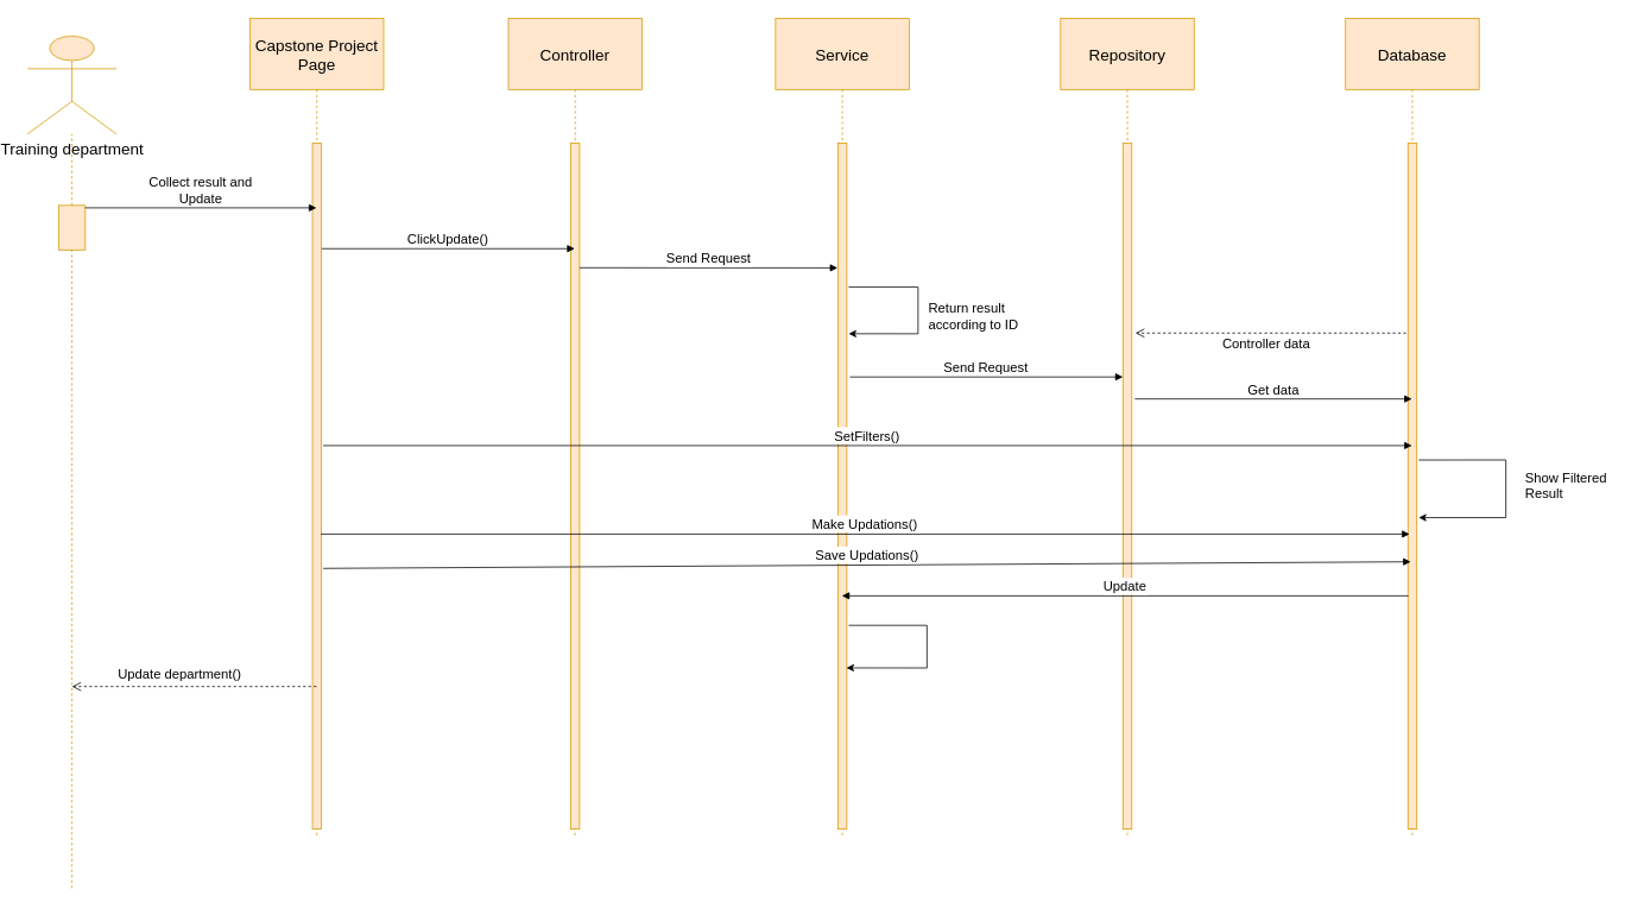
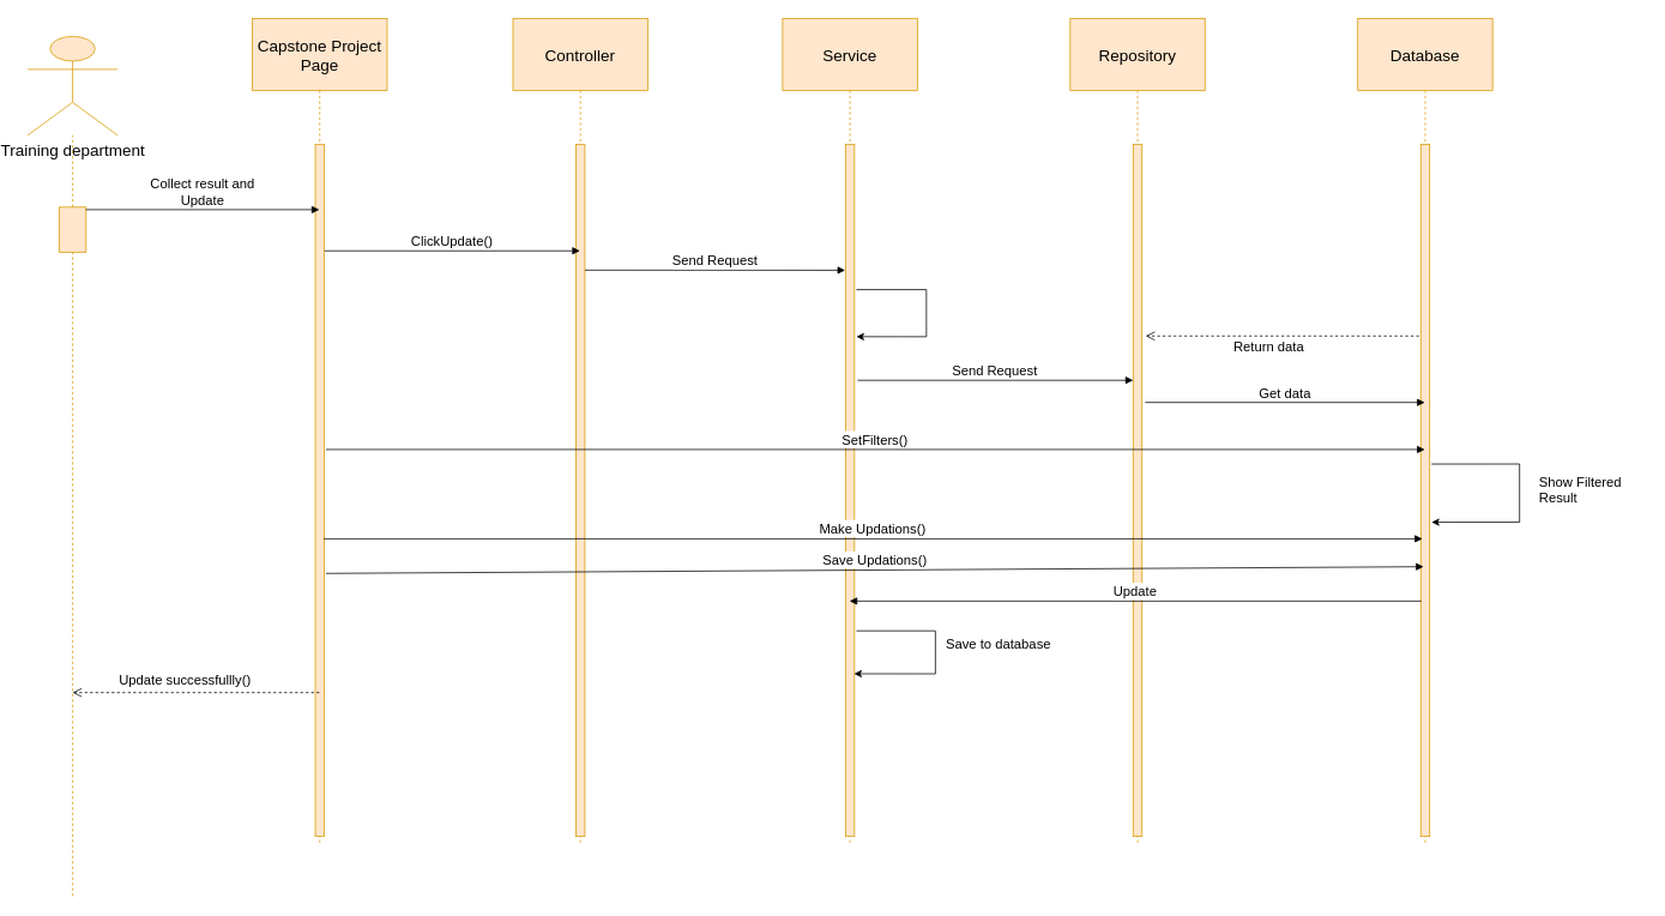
  <mxCell id="0" />
  <mxCell id="1" parent="0" />
  <mxCell id="2" value="&lt;font style=&quot;font-size: 18px&quot;&gt;Training department&lt;br&gt;&lt;/font&gt;" style="shape=umlActor;verticalLabelPosition=bottom;verticalAlign=top;html=1;outlineConnect=0;fillColor=#ffe6cc;strokeColor=#d79b00;" parent="1" vertex="1"><mxGeometry x="20" y="40" width="100" height="110" as="geometry" /></mxCell>
  <mxCell id="3" value="" style="endArrow=none;dashed=1;html=1;fillColor=#ffe6cc;strokeColor=#d79b00;" parent="1" source="4" target="2" edge="1"><mxGeometry width="50" height="50" relative="1" as="geometry"><mxPoint x="70" y="996.4" as="sourcePoint" /><mxPoint x="850" y="400" as="targetPoint" /></mxGeometry></mxCell>
  <mxCell id="4" value="" style="rounded=0;whiteSpace=wrap;html=1;fillColor=#ffe6cc;strokeColor=#d79b00;" parent="1" vertex="1"><mxGeometry x="55" y="230" width="30" height="50" as="geometry" /></mxCell>
  <mxCell id="5" value="" style="endArrow=none;dashed=1;html=1;fillColor=#ffe6cc;strokeColor=#d79b00;" parent="1" target="4" edge="1"><mxGeometry width="50" height="50" relative="1" as="geometry"><mxPoint x="70" y="996.4" as="sourcePoint" /><mxPoint x="70" y="130" as="targetPoint" /></mxGeometry></mxCell>
  <mxCell id="6" value="Capstone Project&#10;Page" style="shape=umlLifeline;perimeter=lifelinePerimeter;container=1;collapsible=0;recursiveResize=0;rounded=0;shadow=0;strokeWidth=1;fillColor=#ffe6cc;strokeColor=#d79b00;size=80;fontSize=18;" parent="1" vertex="1"><mxGeometry x="270" y="20" width="150" height="920" as="geometry" /></mxCell>
  <mxCell id="7" value="" style="points=[];perimeter=orthogonalPerimeter;rounded=0;shadow=0;strokeWidth=1;fillColor=#ffe6cc;strokeColor=#d79b00;" parent="6" vertex="1"><mxGeometry x="70" y="140" width="10" height="770" as="geometry" /></mxCell>
  <mxCell id="8" value="Controller" style="shape=umlLifeline;perimeter=lifelinePerimeter;container=1;collapsible=0;recursiveResize=0;rounded=0;shadow=0;strokeWidth=1;fillColor=#ffe6cc;strokeColor=#d79b00;size=80;fontSize=18;" parent="1" vertex="1"><mxGeometry x="560" y="20" width="150" height="920" as="geometry" /></mxCell>
  <mxCell id="9" value="" style="points=[];perimeter=orthogonalPerimeter;rounded=0;shadow=0;strokeWidth=1;fillColor=#ffe6cc;strokeColor=#d79b00;" parent="8" vertex="1"><mxGeometry x="70" y="140" width="10" height="770" as="geometry" /></mxCell>
  <mxCell id="10" value="Service" style="shape=umlLifeline;perimeter=lifelinePerimeter;container=1;collapsible=0;recursiveResize=0;rounded=0;shadow=0;strokeWidth=1;fillColor=#ffe6cc;strokeColor=#d79b00;size=80;fontSize=18;" parent="1" vertex="1"><mxGeometry x="860" y="20" width="150" height="920" as="geometry" /></mxCell>
  <mxCell id="11" value="" style="points=[];perimeter=orthogonalPerimeter;rounded=0;shadow=0;strokeWidth=1;fillColor=#ffe6cc;strokeColor=#d79b00;" parent="10" vertex="1"><mxGeometry x="70" y="140" width="10" height="770" as="geometry" /></mxCell>
  <mxCell id="12" value="" style="edgeStyle=orthogonalEdgeStyle;rounded=0;orthogonalLoop=1;jettySize=auto;html=1;fontSize=10;exitX=1.212;exitY=0.21;exitDx=0;exitDy=0;exitPerimeter=0;entryX=1.212;entryY=0.278;entryDx=0;entryDy=0;entryPerimeter=0;" edge="1" parent="10" source="11" target="11"><mxGeometry relative="1" as="geometry"><mxPoint x="-735.29" y="238.87" as="sourcePoint" /><mxPoint x="82" y="300" as="targetPoint" /><Array as="points"><mxPoint x="160" y="302" /><mxPoint x="160" y="354" /></Array></mxGeometry></mxCell>
  <mxCell id="13" value="" style="edgeStyle=orthogonalEdgeStyle;rounded=0;orthogonalLoop=1;jettySize=auto;html=1;fontSize=10;exitX=1.212;exitY=0.703;exitDx=0;exitDy=0;exitPerimeter=0;entryX=0.956;entryY=0.765;entryDx=0;entryDy=0;entryPerimeter=0;" edge="1" parent="10" source="11" target="11"><mxGeometry relative="1" as="geometry"><mxPoint x="92.12" y="311.7" as="sourcePoint" /><mxPoint x="92.12" y="364.06" as="targetPoint" /><Array as="points"><mxPoint x="170" y="681" /><mxPoint x="170" y="729" /></Array></mxGeometry></mxCell>
  <mxCell id="14" value="Repository" style="shape=umlLifeline;perimeter=lifelinePerimeter;container=1;collapsible=0;recursiveResize=0;rounded=0;shadow=0;strokeWidth=1;fillColor=#ffe6cc;strokeColor=#d79b00;size=80;fontSize=18;" parent="1" vertex="1"><mxGeometry x="1180" y="20" width="150" height="920" as="geometry" /></mxCell>
  <mxCell id="15" value="" style="points=[];perimeter=orthogonalPerimeter;rounded=0;shadow=0;strokeWidth=1;fillColor=#ffe6cc;strokeColor=#d79b00;" parent="14" vertex="1"><mxGeometry x="70" y="140" width="10" height="770" as="geometry" /></mxCell>
  <mxCell id="16" value="Collect result and &#10;Update" style="verticalAlign=bottom;endArrow=block;shadow=0;strokeWidth=1;fontSize=15;exitX=0.994;exitY=0.055;exitDx=0;exitDy=0;exitPerimeter=0;" parent="1" source="4" target="6" edge="1"><mxGeometry relative="1" as="geometry"><mxPoint x="127" y="260" as="sourcePoint" /><mxPoint x="336.81" y="260.06" as="targetPoint" /></mxGeometry></mxCell>
  <mxCell id="17" value="ClickUpdate()" style="verticalAlign=bottom;endArrow=block;shadow=0;strokeWidth=1;fontSize=15;exitX=1.04;exitY=0.154;exitDx=0;exitDy=0;exitPerimeter=0;" parent="1" source="7" target="8" edge="1"><mxGeometry relative="1" as="geometry"><mxPoint x="350" y="258" as="sourcePoint" /><mxPoint x="346.81" y="270.06" as="targetPoint" /></mxGeometry></mxCell>
  <mxCell id="18" value="Send Request" style="verticalAlign=bottom;endArrow=block;shadow=0;strokeWidth=1;fontSize=15;entryX=-0.039;entryY=0.182;entryDx=0;entryDy=0;entryPerimeter=0;" parent="1" target="11" edge="1"><mxGeometry relative="1" as="geometry"><mxPoint x="640" y="300" as="sourcePoint" /><mxPoint x="637.21" y="267.79" as="targetPoint" /></mxGeometry></mxCell>
- <mxCell id="19" value="&lt;span style=&quot;color: rgb(0 , 0 , 0) ; font-family: &amp;#34;helvetica&amp;#34; ; font-size: 15px ; font-style: normal ; font-weight: 400 ; letter-spacing: normal ; text-align: center ; text-indent: 0px ; text-transform: none ; word-spacing: 0px ; background-color: rgb(255 , 255 , 255) ; display: inline ; float: none&quot;&gt;Update department()&lt;/span&gt;" style="text;whiteSpace=wrap;html=1;" parent="1" vertex="1"><mxGeometry x="120" y="740" width="240" height="30" as="geometry" /></mxCell>
+ <mxCell id="19" value="&lt;span style=&quot;color: rgb(0 , 0 , 0) ; font-family: &amp;#34;helvetica&amp;#34; ; font-size: 15px ; font-style: normal ; font-weight: 400 ; letter-spacing: normal ; text-align: center ; text-indent: 0px ; text-transform: none ; word-spacing: 0px ; background-color: rgb(255 , 255 , 255) ; display: inline ; float: none&quot;&gt;Update successfullly()&lt;/span&gt;" style="text;whiteSpace=wrap;html=1;" parent="1" vertex="1"><mxGeometry x="120" y="740" width="240" height="30" as="geometry" /></mxCell>
  <mxCell id="20" value="" style="verticalAlign=bottom;endArrow=open;dashed=1;endSize=8;shadow=0;strokeWidth=1;" parent="1" source="6" edge="1"><mxGeometry relative="1" as="geometry"><mxPoint x="70" y="770" as="targetPoint" /><mxPoint x="940" y="429" as="sourcePoint" /><Array as="points" /></mxGeometry></mxCell>
  <mxCell id="21" value="Database" style="shape=umlLifeline;perimeter=lifelinePerimeter;container=1;collapsible=0;recursiveResize=0;rounded=0;shadow=0;strokeWidth=1;fillColor=#ffe6cc;strokeColor=#d79b00;size=80;fontSize=18;" parent="1" vertex="1"><mxGeometry x="1500" y="20" width="150" height="920" as="geometry" /></mxCell>
  <mxCell id="22" value="" style="points=[];perimeter=orthogonalPerimeter;rounded=0;shadow=0;strokeWidth=1;fillColor=#ffe6cc;strokeColor=#d79b00;" parent="21" vertex="1"><mxGeometry x="70" y="140" width="10" height="770" as="geometry" /></mxCell>
  <mxCell id="23" value="" style="edgeStyle=orthogonalEdgeStyle;rounded=0;orthogonalLoop=1;jettySize=auto;html=1;fontSize=10;exitX=1.212;exitY=0.462;exitDx=0;exitDy=0;exitPerimeter=0;entryX=1.212;entryY=0.546;entryDx=0;entryDy=0;entryPerimeter=0;" edge="1" parent="21" source="22" target="22"><mxGeometry relative="1" as="geometry"><mxPoint x="-547.88" y="311.7" as="sourcePoint" /><mxPoint x="-547.88" y="364.06" as="targetPoint" /><Array as="points"><mxPoint x="180" y="496" /><mxPoint x="180" y="560" /></Array></mxGeometry></mxCell>
  <mxCell id="24" value="Get data" style="verticalAlign=bottom;endArrow=block;shadow=0;strokeWidth=1;fontSize=15;exitX=1.34;exitY=0.373;exitDx=0;exitDy=0;exitPerimeter=0;" parent="1" source="15" target="21" edge="1"><mxGeometry relative="1" as="geometry"><mxPoint x="955.21" y="349.41" as="sourcePoint" /><mxPoint x="1258.81" y="347.1" as="targetPoint" /></mxGeometry></mxCell>
  <mxCell id="25" value="" style="verticalAlign=bottom;endArrow=open;dashed=1;endSize=8;shadow=0;strokeWidth=1;exitX=-0.2;exitY=0.277;exitDx=0;exitDy=0;exitPerimeter=0;entryX=1.4;entryY=0.277;entryDx=0;entryDy=0;entryPerimeter=0;" parent="1" source="22" target="15" edge="1"><mxGeometry relative="1" as="geometry"><mxPoint x="944.5" y="396.38" as="targetPoint" /><mxPoint x="1257.61" y="396.38" as="sourcePoint" /></mxGeometry></mxCell>
- <mxCell id="26" value="&lt;span style=&quot;color: rgb(0 , 0 , 0) ; font-family: &amp;#34;helvetica&amp;#34; ; font-size: 15px ; font-style: normal ; font-weight: 400 ; letter-spacing: normal ; text-align: center ; text-indent: 0px ; text-transform: none ; word-spacing: 0px ; background-color: rgb(255 , 255 , 255) ; display: inline ; float: none&quot;&gt;Controller data&lt;/span&gt;" style="text;whiteSpace=wrap;html=1;" parent="1" vertex="1"><mxGeometry x="1360" y="370" width="240" height="30" as="geometry" /></mxCell>
- <mxCell id="27" value="&lt;span style=&quot;color: rgb(0 , 0 , 0) ; font-family: &amp;#34;helvetica&amp;#34; ; font-size: 15px ; font-style: normal ; font-weight: 400 ; letter-spacing: normal ; text-align: center ; text-indent: 0px ; text-transform: none ; word-spacing: 0px ; background-color: rgb(255 , 255 , 255) ; display: inline ; float: none&quot;&gt;Return result&lt;br&gt;according to ID&lt;br&gt;&lt;/span&gt;" style="text;whiteSpace=wrap;html=1;" vertex="1" parent="1"><mxGeometry x="1030" y="330" width="120" height="30" as="geometry" /></mxCell>
+ <mxCell id="26" value="&lt;span style=&quot;color: rgb(0 , 0 , 0) ; font-family: &amp;#34;helvetica&amp;#34; ; font-size: 15px ; font-style: normal ; font-weight: 400 ; letter-spacing: normal ; text-align: center ; text-indent: 0px ; text-transform: none ; word-spacing: 0px ; background-color: rgb(255 , 255 , 255) ; display: inline ; float: none&quot;&gt;Return data&lt;/span&gt;" style="text;whiteSpace=wrap;html=1;" parent="1" vertex="1"><mxGeometry x="1360" y="370" width="240" height="30" as="geometry" /></mxCell>
  <mxCell id="28" value="Send Request" style="verticalAlign=bottom;endArrow=block;shadow=0;strokeWidth=1;fontSize=15;exitX=1.34;exitY=0.341;exitDx=0;exitDy=0;exitPerimeter=0;" edge="1" parent="1" source="11" target="15"><mxGeometry relative="1" as="geometry"><mxPoint x="1274" y="364.04" as="sourcePoint" /><mxPoint x="1584.5" y="364.04" as="targetPoint" /></mxGeometry></mxCell>
  <mxCell id="29" value="SetFilters()" style="verticalAlign=bottom;endArrow=block;shadow=0;strokeWidth=1;fontSize=15;exitX=1.204;exitY=0.441;exitDx=0;exitDy=0;exitPerimeter=0;" edge="1" parent="1" source="7" target="21"><mxGeometry relative="1" as="geometry"><mxPoint x="650" y="310" as="sourcePoint" /><mxPoint x="939.61" y="310.14" as="targetPoint" /></mxGeometry></mxCell>
  <mxCell id="30" value="&lt;span style=&quot;color: rgb(0 , 0 , 0) ; font-family: &amp;#34;helvetica&amp;#34; ; font-size: 15px ; font-style: normal ; font-weight: 400 ; letter-spacing: normal ; text-align: center ; text-indent: 0px ; text-transform: none ; word-spacing: 0px ; background-color: rgb(255 , 255 , 255) ; display: inline ; float: none&quot;&gt;Show Filtered&lt;br&gt;Result&lt;br&gt;&lt;/span&gt;" style="text;whiteSpace=wrap;html=1;" vertex="1" parent="1"><mxGeometry x="1700" y="520" width="120" height="30" as="geometry" /></mxCell>
  <mxCell id="31" value="Make Updations()" style="verticalAlign=bottom;endArrow=block;shadow=0;strokeWidth=1;fontSize=15;exitX=0.948;exitY=0.57;exitDx=0;exitDy=0;exitPerimeter=0;entryX=0.188;entryY=0.57;entryDx=0;entryDy=0;entryPerimeter=0;" edge="1" parent="1" source="7" target="22"><mxGeometry relative="1" as="geometry"><mxPoint x="362.04" y="509.57" as="sourcePoint" /><mxPoint x="1584.5" y="509.57" as="targetPoint" /></mxGeometry></mxCell>
  <mxCell id="32" value="Save Updations()" style="verticalAlign=bottom;endArrow=block;shadow=0;strokeWidth=1;fontSize=15;exitX=1.204;exitY=0.62;exitDx=0;exitDy=0;exitPerimeter=0;entryX=0.488;entryY=0.663;entryDx=0;entryDy=0;entryPerimeter=0;" edge="1" parent="1" source="7" target="21"><mxGeometry relative="1" as="geometry"><mxPoint x="359.48" y="608.9" as="sourcePoint" /><mxPoint x="1581.88" y="608.9" as="targetPoint" /></mxGeometry></mxCell>
  <mxCell id="33" value="Update" style="verticalAlign=bottom;endArrow=block;shadow=0;strokeWidth=1;fontSize=15;exitX=0.06;exitY=0.66;exitDx=0;exitDy=0;exitPerimeter=0;" edge="1" parent="1" source="22" target="10"><mxGeometry relative="1" as="geometry"><mxPoint x="1273.4" y="457.21" as="sourcePoint" /><mxPoint x="1584.5" y="457.21" as="targetPoint" /></mxGeometry></mxCell>
+ <mxCell id="34" value="&lt;div style=&quot;text-align: center&quot;&gt;&lt;font face=&quot;helvetica&quot;&gt;&lt;span style=&quot;font-size: 15px ; background-color: rgb(255 , 255 , 255)&quot;&gt;Save to database&lt;/span&gt;&lt;/font&gt;&lt;/div&gt;" style="text;whiteSpace=wrap;html=1;" vertex="1" parent="1"><mxGeometry x="1040" y="700" width="130" height="40" as="geometry" /></mxCell>
